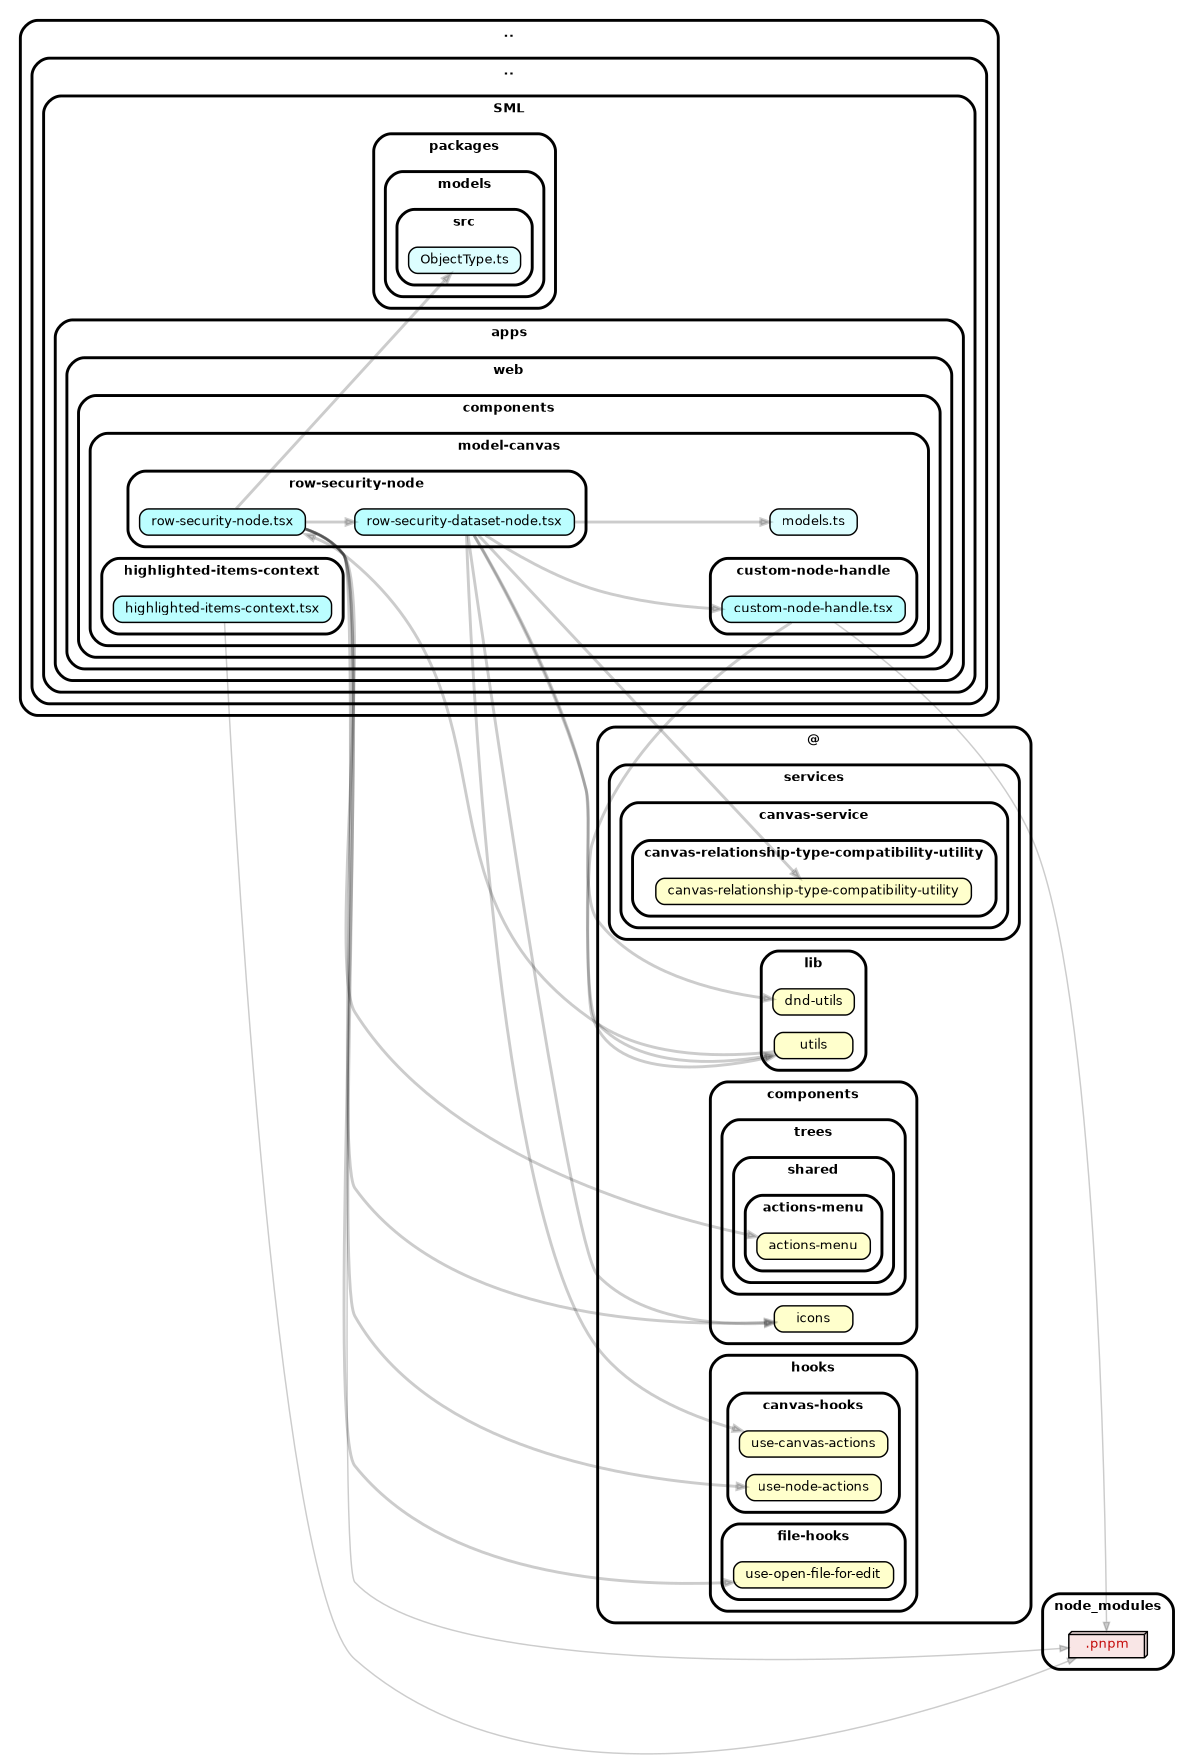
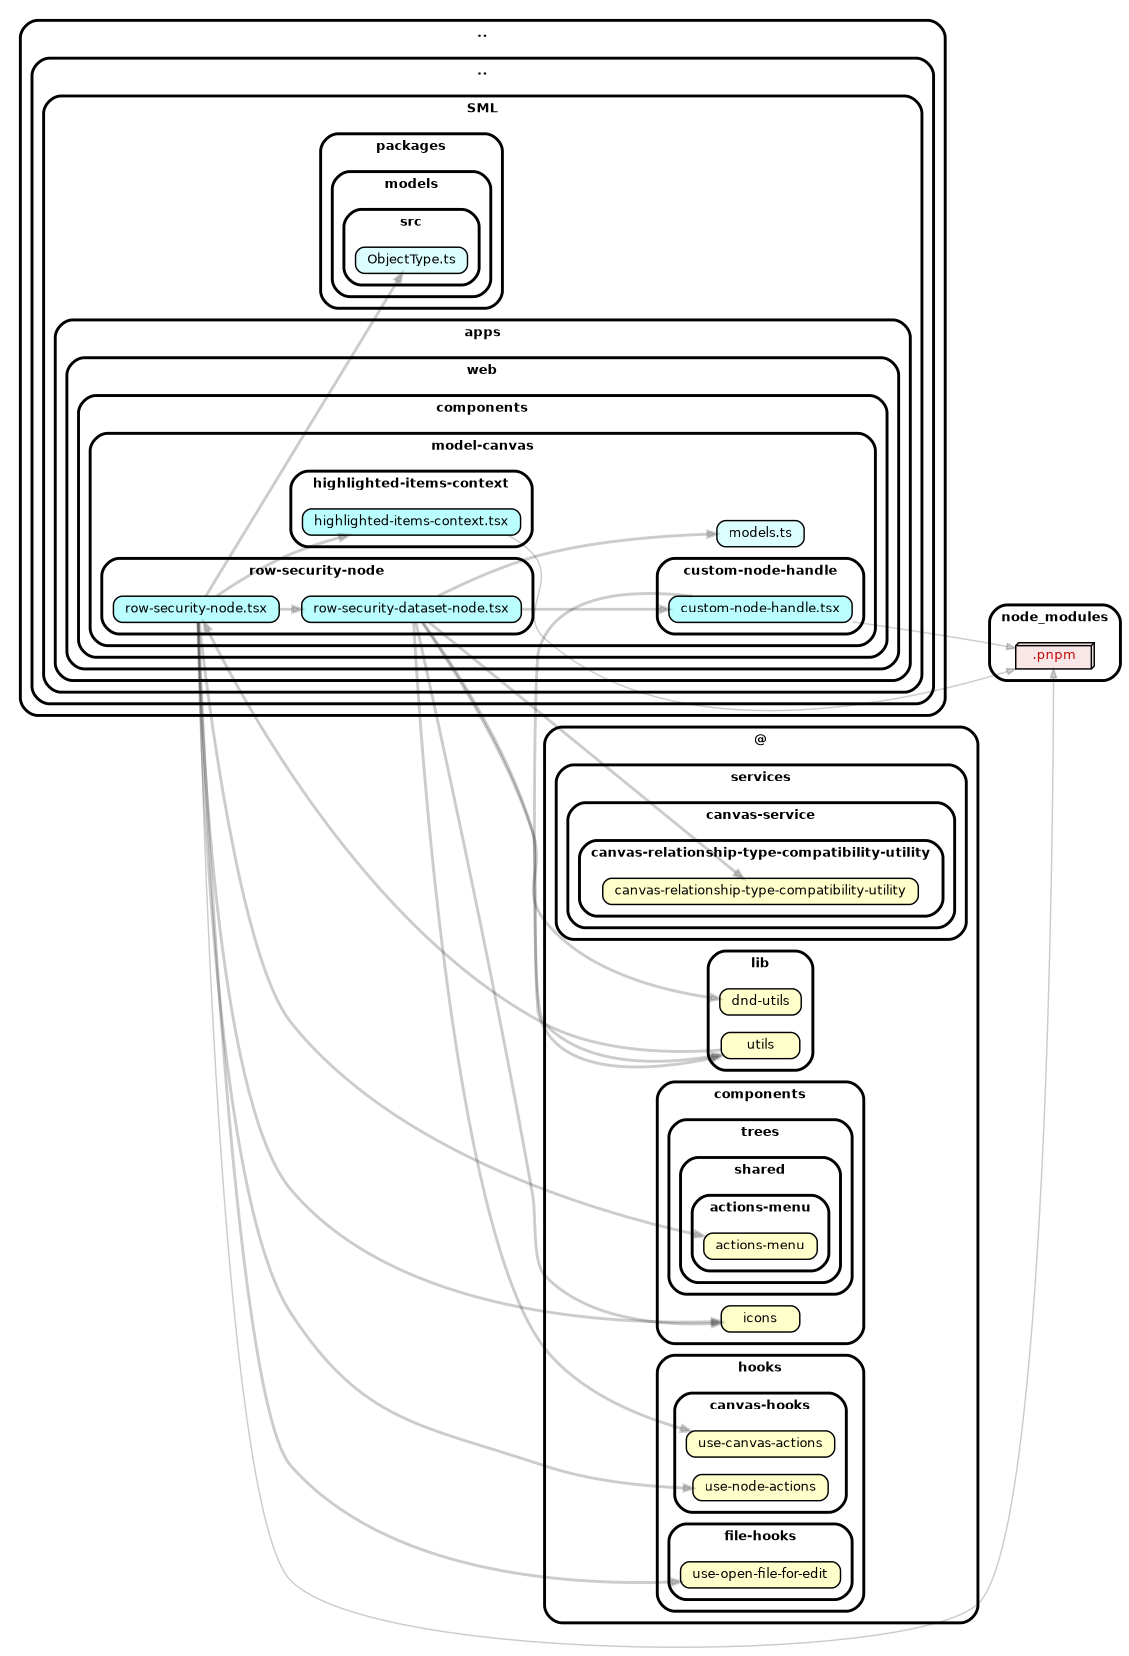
  strict digraph {
    compound=true
    fillcolor="#ffffff"
    fontname="Helvetica-bold"
    fontsize=9
    nodesep=0.16
    rankdir=LR
    ranksep=0.18
    splines=true
    style="rounded,bold,filled"
    node [color=black fillcolor="#ffffcc" fontcolor=black fontname=Helvetica fontsize=9 shape=box style="rounded, filled"]
    edge [arrowhead=normal arrowsize=0.6 color="#00000033" fontname=Helvetica fontsize=9 penwidth=2.0]
    n1 [fillcolor="#bbfeff" height=0.2 label=<custom-node-handle.tsx>]
    n2 [fillcolor="#bbfeff" height=0.2 label=<highlighted-items-context.tsx>]
    n3 [fillcolor="#bbfeff" height=0.2 label=<row-security-dataset-node.tsx>]
    n4 [fillcolor="#bbfeff" height=0.2 label=<row-security-node.tsx>]
    n5 [fillcolor="#ddfeff" height=0.2 label=<models.ts>]
    n6 [fillcolor="#ddfeff" height=0.2 label=<ObjectType.ts>]
    n7 [height=0.2 label="actions-menu"]
    n8 [height=0.2 label=<icons>]
    n9 [height=0.2 label=<use-canvas-actions>]
    n10 [height=0.2 label=<use-node-actions>]
    n11 [height=0.2 label=<use-open-file-for-edit>]
    n12 [height=0.2 label=<utils>]
    n13 [height=0.2 label=<dnd-utils>]
    n14 [height=0.2 label="canvas-relationship-type-compatibility-utility"]
    n15 [fillcolor="#c40b0a1a" fontcolor="#c40b0a" height=0.2 label=<.pnpm> shape=box3d]
    subgraph cluster_1 {
      label=".."
      subgraph cluster_2 {
        label=".."
        subgraph cluster_3 {
          label=SML
          subgraph cluster_4 {
            label=apps
            subgraph cluster_5 {
              label=web
              subgraph cluster_6 {
                label=components
                subgraph cluster_7 {
                  label="model-canvas"
                  n5
                  subgraph cluster_8 {
                    label="custom-node-handle"
                    n1
                  }
                  subgraph cluster_9 {
                    label="highlighted-items-context"
                    n2
                  }
                  subgraph cluster_10 {
                    label="row-security-node"
                    n3
                    n4
                  }
                }
              }
            }
          }
          subgraph cluster_11 {
            label=packages
            subgraph cluster_12 {
              label=models
              subgraph cluster_13 {
                label=src
                n6
              }
            }
          }
        }
      }
    }
    subgraph cluster_14 {
      label="@"
      subgraph cluster_15 {
        label=components
        n8
        subgraph cluster_16 {
          label=trees
          subgraph cluster_17 {
            label=shared
            subgraph cluster_18 {
              label="actions-menu"
              n7
            }
          }
        }
      }
      subgraph cluster_19 {
        label=hooks
        subgraph cluster_20 {
          label="canvas-hooks"
          n9
          n10
        }
        subgraph cluster_21 {
          label="file-hooks"
          n11
        }
      }
      subgraph cluster_22 {
        label=lib
        n12
        n13
      }
      subgraph cluster_23 {
        label=services
        subgraph cluster_24 {
          label="canvas-service"
          subgraph cluster_25 {
            label="canvas-relationship-type-compatibility-utility"
            n14
          }
        }
      }
    }
    subgraph cluster_26 {
      label=node_modules
      n15
    }
    n1 -> n12
    n1 -> n15 [penwidth=1.0]
    n2 -> n15 [penwidth=1.0]
    n3 -> n1
    n3 -> n5
    n3 -> n8
    n3 -> n9
    n3 -> n12
    n3 -> n13
    n3 -> n14
+   n4 -> n2
    n4 -> n3
    n4 -> n6
    n4 -> n7
    n4 -> n8
    n4 -> n10
    n4 -> n11
    n4 -> n15 [penwidth=1.0]
    n12 -> n4
  }
